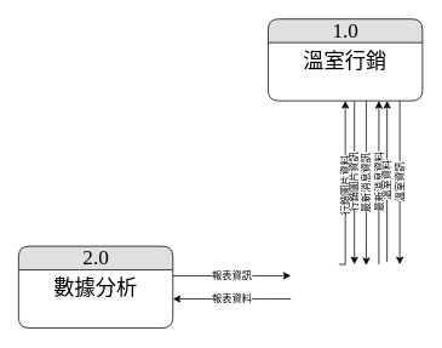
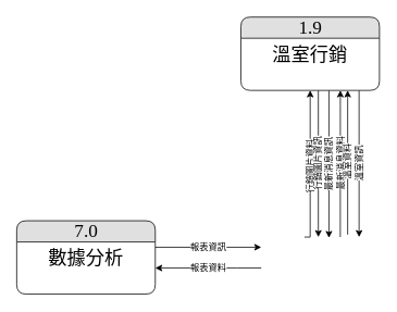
  <mxCell id="0" />
  <mxCell id="1" parent="0" />
  <mxCell id="2" value="報表資料" style="edgeStyle=orthogonalEdgeStyle;rounded=0;orthogonalLoop=1;jettySize=auto;html=1;entryX=1;entryY=0.5;entryDx=0;entryDy=0;" parent="1" target="13" edge="1"><mxGeometry relative="1" as="geometry"><Array as="points"><mxPoint x="290" y="328" /><mxPoint x="290" y="328" /></Array><mxPoint x="320" y="328" as="sourcePoint" /></mxGeometry></mxCell>
  <mxCell id="3" value="最新消息資料" style="edgeStyle=orthogonalEdgeStyle;rounded=0;orthogonalLoop=1;jettySize=auto;html=1;horizontal=0;exitX=0.808;exitY=0;exitDx=0;exitDy=0;exitPerimeter=0;" parent="1" edge="1"><mxGeometry relative="1" as="geometry"><mxPoint x="417" y="110" as="targetPoint" /><Array as="points"><mxPoint x="417" y="130" /><mxPoint x="417" y="130" /></Array><mxPoint x="416.96" y="290" as="sourcePoint" /></mxGeometry></mxCell>
  <mxCell id="4" value="行銷圖片資料" style="edgeStyle=orthogonalEdgeStyle;rounded=0;orthogonalLoop=1;jettySize=auto;html=1;exitX=0.442;exitY=0;exitDx=0;exitDy=0;exitPerimeter=0;horizontal=0;entryX=0.5;entryY=1;entryDx=0;entryDy=0;" parent="1" target="9" edge="1"><mxGeometry relative="1" as="geometry"><Array as="points"><mxPoint x="380" y="290" /></Array><mxPoint x="390" y="110" as="targetPoint" /><mxPoint x="373.04" y="290" as="sourcePoint" /></mxGeometry></mxCell>
  <mxCell id="5" value="最新消息資訊" style="edgeStyle=orthogonalEdgeStyle;rounded=0;orthogonalLoop=1;jettySize=auto;html=1;entryX=0.692;entryY=0.02;entryDx=0;entryDy=0;horizontal=0;entryPerimeter=0;" parent="1" edge="1"><mxGeometry relative="1" as="geometry"><mxPoint x="403.04" y="291" as="targetPoint" /><Array as="points"><mxPoint x="403" y="200" /><mxPoint x="403" y="200" /></Array><mxPoint x="403" y="110" as="sourcePoint" /></mxGeometry></mxCell>
  <mxCell id="6" value="溫室資料" style="edgeStyle=orthogonalEdgeStyle;rounded=0;orthogonalLoop=1;jettySize=auto;html=1;horizontal=0;exitX=0.883;exitY=-0.06;exitDx=0;exitDy=0;exitPerimeter=0;" parent="1" edge="1"><mxGeometry relative="1" as="geometry"><mxPoint x="426" y="110" as="targetPoint" /><Array as="points"><mxPoint x="426" y="120" /><mxPoint x="426" y="120" /></Array><mxPoint x="425.96" y="287" as="sourcePoint" /></mxGeometry></mxCell>
  <mxCell id="7" value="溫室資訊" style="edgeStyle=orthogonalEdgeStyle;rounded=0;orthogonalLoop=1;jettySize=auto;html=1;entryX=1;entryY=0;entryDx=0;entryDy=0;horizontal=0;" parent="1" edge="1"><mxGeometry relative="1" as="geometry"><mxPoint x="440" y="290" as="targetPoint" /><mxPoint x="440" y="110" as="sourcePoint" /></mxGeometry></mxCell>
  <mxCell id="8" value="行銷圖片資訊" style="edgeStyle=orthogonalEdgeStyle;rounded=0;orthogonalLoop=1;jettySize=auto;html=1;horizontal=0;" parent="1" edge="1"><mxGeometry relative="1" as="geometry"><Array as="points"><mxPoint x="390" y="230" /><mxPoint x="390" y="230" /></Array><mxPoint x="390" y="110" as="sourcePoint" /><mxPoint x="390" y="290" as="targetPoint" /></mxGeometry></mxCell>
- <mxCell id="9" value="1.0" style="swimlane;html=1;fontStyle=0;childLayout=stackLayout;horizontal=1;startSize=26;fillColor=#E0E0E0;horizontalStack=0;resizeParent=1;resizeLast=0;collapsible=1;marginBottom=0;swimlaneFillColor=#ffffff;align=center;rounded=1;shadow=0;comic=0;labelBackgroundColor=none;strokeWidth=1;fontFamily=Verdana;fontSize=23;strokeColor=#000000;" parent="1" vertex="1"><mxGeometry x="295" y="20" width="170" height="90" as="geometry" /></mxCell>
+ <mxCell id="9" value="1.9" style="swimlane;html=1;fontStyle=0;childLayout=stackLayout;horizontal=1;startSize=26;fillColor=#E0E0E0;horizontalStack=0;resizeParent=1;resizeLast=0;collapsible=1;marginBottom=0;swimlaneFillColor=#ffffff;align=center;rounded=1;shadow=0;comic=0;labelBackgroundColor=none;strokeWidth=1;fontFamily=Verdana;fontSize=23;strokeColor=#000000;" parent="1" vertex="1"><mxGeometry x="295" y="20" width="170" height="90" as="geometry" /></mxCell>
  <mxCell id="10" value="溫室行銷" style="text;html=1;strokeColor=none;fillColor=none;spacingLeft=4;spacingRight=4;whiteSpace=wrap;overflow=hidden;rotatable=0;points=[[0,0.5],[1,0.5]];portConstraint=eastwest;align=center;fontSize=23;" parent="9" vertex="1"><mxGeometry y="26" width="170" height="64" as="geometry" /></mxCell>
  <mxCell id="11" value="報表資訊" style="edgeStyle=orthogonalEdgeStyle;rounded=0;orthogonalLoop=1;jettySize=auto;html=1;entryX=0;entryY=0.25;entryDx=0;entryDy=0;" parent="1" source="12" edge="1"><mxGeometry relative="1" as="geometry"><Array as="points"><mxPoint x="250" y="303" /></Array><mxPoint x="320" y="302.5" as="targetPoint" /></mxGeometry></mxCell>
- <mxCell id="12" value="2.0" style="swimlane;html=1;fontStyle=0;childLayout=stackLayout;horizontal=1;startSize=26;fillColor=#E0E0E0;horizontalStack=0;resizeParent=1;resizeLast=0;collapsible=1;marginBottom=0;swimlaneFillColor=#ffffff;align=center;rounded=1;shadow=0;comic=0;labelBackgroundColor=none;strokeWidth=1;fontFamily=Verdana;fontSize=23;strokeColor=#000000;" parent="1" vertex="1"><mxGeometry x="20" y="270" width="170" height="90" as="geometry" /></mxCell>
+ <mxCell id="12" value="7.0" style="swimlane;html=1;fontStyle=0;childLayout=stackLayout;horizontal=1;startSize=26;fillColor=#E0E0E0;horizontalStack=0;resizeParent=1;resizeLast=0;collapsible=1;marginBottom=0;swimlaneFillColor=#ffffff;align=center;rounded=1;shadow=0;comic=0;labelBackgroundColor=none;strokeWidth=1;fontFamily=Verdana;fontSize=23;strokeColor=#000000;" parent="1" vertex="1"><mxGeometry x="20" y="270" width="170" height="90" as="geometry" /></mxCell>
  <mxCell id="13" value="數據分析" style="text;html=1;strokeColor=none;fillColor=none;spacingLeft=4;spacingRight=4;whiteSpace=wrap;overflow=hidden;rotatable=0;points=[[0,0.5],[1,0.5]];portConstraint=eastwest;align=center;fontSize=23;" parent="12" vertex="1"><mxGeometry y="26" width="170" height="64" as="geometry" /></mxCell>
